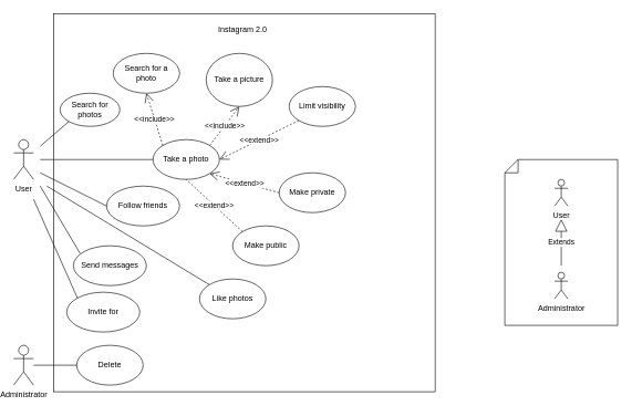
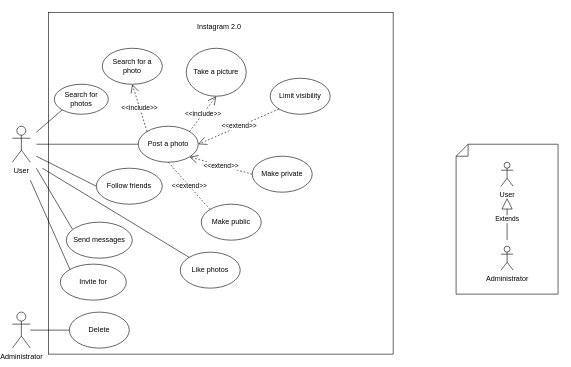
  <mxCell id="0" />
  <mxCell id="1" parent="0" />
  <mxCell id="2" value="" style="rounded=0;whiteSpace=wrap;html=1;" vertex="1" parent="1"><mxGeometry x="80" y="20" width="575" height="570" as="geometry" /></mxCell>
  <mxCell id="3" value="Administrator" style="shape=umlActor;verticalLabelPosition=bottom;verticalAlign=top;html=1;outlineConnect=0;" vertex="1" parent="1"><mxGeometry x="20" y="520" width="30" height="60" as="geometry" /></mxCell>
  <mxCell id="4" value="User" style="shape=umlActor;verticalLabelPosition=bottom;verticalAlign=top;html=1;outlineConnect=0;" vertex="1" parent="1"><mxGeometry x="20" y="210" width="30" height="60" as="geometry" /></mxCell>
- <mxCell id="5" value="Take a photo" style="ellipse;whiteSpace=wrap;html=1;" vertex="1" parent="1"><mxGeometry x="230" y="210" width="100" height="60" as="geometry" /></mxCell>
+ <mxCell id="5" value="Post a photo" style="ellipse;whiteSpace=wrap;html=1;" vertex="1" parent="1"><mxGeometry x="230" y="210" width="100" height="60" as="geometry" /></mxCell>
  <mxCell id="6" value="Take a picture" style="ellipse;whiteSpace=wrap;html=1;" vertex="1" parent="1"><mxGeometry x="310" y="80" width="100" height="80" as="geometry" /></mxCell>
  <mxCell id="7" value="Search for a photo" style="ellipse;whiteSpace=wrap;html=1;" vertex="1" parent="1"><mxGeometry x="170" y="80" width="100" height="60" as="geometry" /></mxCell>
  <mxCell id="8" value="&amp;lt;&amp;lt;include&amp;gt;&amp;gt;" style="endArrow=open;endSize=12;dashed=1;html=1;rounded=0;entryX=0.5;entryY=1;entryDx=0;entryDy=0;exitX=0;exitY=0;exitDx=0;exitDy=0;" edge="1" parent="1" source="5" target="7"><mxGeometry width="160" relative="1" as="geometry"><mxPoint x="570" y="330" as="sourcePoint" /><mxPoint x="730" y="330" as="targetPoint" /></mxGeometry></mxCell>
  <mxCell id="9" value="&amp;lt;&amp;lt;include&amp;gt;&amp;gt;" style="endArrow=open;endSize=12;dashed=1;html=1;rounded=0;entryX=0.5;entryY=1;entryDx=0;entryDy=0;exitX=1;exitY=0;exitDx=0;exitDy=0;" edge="1" parent="1" source="5" target="6"><mxGeometry width="160" relative="1" as="geometry"><mxPoint x="570" y="330" as="sourcePoint" /><mxPoint x="410" y="170" as="targetPoint" /></mxGeometry></mxCell>
  <mxCell id="10" value="" style="endArrow=none;html=1;rounded=0;entryX=0;entryY=0.5;entryDx=0;entryDy=0;" edge="1" parent="1" target="5"><mxGeometry relative="1" as="geometry"><mxPoint x="60" y="240" as="sourcePoint" /><mxPoint x="730" y="330" as="targetPoint" /></mxGeometry></mxCell>
- <mxCell id="11" value="Limit visibility" style="ellipse;whiteSpace=wrap;html=1;" vertex="1" parent="1"><mxGeometry x="435" y="130" width="100" height="60" as="geometry" /></mxCell>
+ <mxCell id="11" value="Limit visibility" style="ellipse;whiteSpace=wrap;html=1;" vertex="1" parent="1"><mxGeometry x="450" y="130" width="100" height="60" as="geometry" /></mxCell>
  <mxCell id="12" value="Make private" style="ellipse;whiteSpace=wrap;html=1;" vertex="1" parent="1"><mxGeometry x="420" y="260" width="100" height="60" as="geometry" /></mxCell>
- <mxCell id="13" value="Make public" style="ellipse;whiteSpace=wrap;html=1;" vertex="1" parent="1"><mxGeometry x="350" y="340" width="100" height="60" as="geometry" /></mxCell>
+ <mxCell id="13" value="Make public" style="ellipse;whiteSpace=wrap;html=1;" vertex="1" parent="1"><mxGeometry x="335" y="340" width="100" height="60" as="geometry" /></mxCell>
  <mxCell id="14" value="&amp;lt;&amp;lt;extend&amp;gt;&amp;gt;" style="endArrow=none;endSize=12;dashed=1;html=1;rounded=0;entryX=0.5;entryY=1;entryDx=0;entryDy=0;exitX=0;exitY=0;exitDx=0;exitDy=0;" edge="1" parent="1" source="13" target="5"><mxGeometry width="160" relative="1" as="geometry"><mxPoint x="570" y="330" as="sourcePoint" /><mxPoint x="730" y="330" as="targetPoint" /></mxGeometry></mxCell>
  <mxCell id="15" value="&amp;lt;&amp;lt;extend&amp;gt;&amp;gt;" style="endArrow=open;endSize=12;dashed=1;html=1;rounded=0;entryX=1;entryY=1;entryDx=0;entryDy=0;exitX=0;exitY=0.5;exitDx=0;exitDy=0;" edge="1" parent="1" source="12" target="5"><mxGeometry width="160" relative="1" as="geometry"><mxPoint x="570" y="330" as="sourcePoint" /><mxPoint x="730" y="330" as="targetPoint" /></mxGeometry></mxCell>
  <mxCell id="16" value="&amp;lt;&amp;lt;extend&amp;gt;&amp;gt;" style="endArrow=open;endSize=12;dashed=1;html=1;rounded=0;entryX=1;entryY=0.5;entryDx=0;entryDy=0;exitX=0;exitY=1;exitDx=0;exitDy=0;" edge="1" parent="1" source="11" target="5"><mxGeometry width="160" relative="1" as="geometry"><mxPoint x="570" y="330" as="sourcePoint" /><mxPoint x="730" y="330" as="targetPoint" /></mxGeometry></mxCell>
  <mxCell id="17" value="Follow friends" style="ellipse;whiteSpace=wrap;html=1;" vertex="1" parent="1"><mxGeometry x="160" y="280" width="110" height="60" as="geometry" /></mxCell>
  <mxCell id="18" value="Invite for" style="ellipse;whiteSpace=wrap;html=1;" vertex="1" parent="1"><mxGeometry x="100" y="440" width="110" height="60" as="geometry" /></mxCell>
  <mxCell id="19" value="Send messages" style="ellipse;whiteSpace=wrap;html=1;" vertex="1" parent="1"><mxGeometry x="110" y="370" width="110" height="60" as="geometry" /></mxCell>
  <mxCell id="20" value="Like photos" style="ellipse;whiteSpace=wrap;html=1;" vertex="1" parent="1"><mxGeometry x="300" y="420" width="100" height="60" as="geometry" /></mxCell>
  <mxCell id="21" value="Search for photos" style="ellipse;whiteSpace=wrap;html=1;" vertex="1" parent="1"><mxGeometry x="90" y="140" width="90" height="50" as="geometry" /></mxCell>
  <mxCell id="22" value="" style="endArrow=none;html=1;rounded=0;exitX=0;exitY=0.5;exitDx=0;exitDy=0;" edge="1" parent="1" source="17"><mxGeometry width="50" height="50" relative="1" as="geometry"><mxPoint x="630" y="360" as="sourcePoint" /><mxPoint x="60" y="260" as="targetPoint" /></mxGeometry></mxCell>
  <mxCell id="23" value="" style="endArrow=none;html=1;rounded=0;exitX=0.091;exitY=0.19;exitDx=0;exitDy=0;exitPerimeter=0;" edge="1" parent="1" source="19"><mxGeometry width="50" height="50" relative="1" as="geometry"><mxPoint x="630" y="360" as="sourcePoint" /><mxPoint x="60" y="280" as="targetPoint" /></mxGeometry></mxCell>
  <mxCell id="24" value="" style="endArrow=none;html=1;rounded=0;exitX=0;exitY=0;exitDx=0;exitDy=0;" edge="1" parent="1" source="18"><mxGeometry width="50" height="50" relative="1" as="geometry"><mxPoint x="630" y="360" as="sourcePoint" /><mxPoint x="50" y="300" as="targetPoint" /></mxGeometry></mxCell>
  <mxCell id="25" value="" style="endArrow=none;html=1;rounded=0;" edge="1" parent="1" source="20"><mxGeometry width="50" height="50" relative="1" as="geometry"><mxPoint x="630" y="360" as="sourcePoint" /><mxPoint x="70" y="280" as="targetPoint" /></mxGeometry></mxCell>
  <mxCell id="26" value="" style="endArrow=none;html=1;rounded=0;entryX=0;entryY=1;entryDx=0;entryDy=0;" edge="1" parent="1" target="21"><mxGeometry width="50" height="50" relative="1" as="geometry"><mxPoint x="60" y="220" as="sourcePoint" /><mxPoint x="680" y="310" as="targetPoint" /></mxGeometry></mxCell>
  <mxCell id="27" value="Delete" style="ellipse;whiteSpace=wrap;html=1;" vertex="1" parent="1"><mxGeometry x="115" y="520" width="100" height="60" as="geometry" /></mxCell>
  <mxCell id="28" value="" style="endArrow=none;html=1;rounded=0;exitX=0;exitY=0.5;exitDx=0;exitDy=0;" edge="1" parent="1" source="27" target="3"><mxGeometry width="50" height="50" relative="1" as="geometry"><mxPoint x="630" y="560" as="sourcePoint" /><mxPoint x="680" y="510" as="targetPoint" /></mxGeometry></mxCell>
  <mxCell id="29" value="Instagram 2.0" style="text;html=1;strokeColor=none;fillColor=none;align=center;verticalAlign=middle;whiteSpace=wrap;rounded=0;" vertex="1" parent="1"><mxGeometry x="310" y="30" width="110" height="30" as="geometry" /></mxCell>
  <mxCell id="30" value="" style="shape=note;size=20;whiteSpace=wrap;html=1;direction=north;" vertex="1" parent="1"><mxGeometry x="760" y="240" width="170" height="250" as="geometry" /></mxCell>
  <mxCell id="31" value="" style="group" vertex="1" connectable="0" parent="1"><mxGeometry x="835" y="270" width="20" height="180" as="geometry" /></mxCell>
  <mxCell id="32" value="User" style="shape=umlActor;verticalLabelPosition=bottom;verticalAlign=top;html=1;" vertex="1" parent="31"><mxGeometry width="20" height="40" as="geometry" /></mxCell>
  <mxCell id="33" value="Administrator" style="shape=umlActor;verticalLabelPosition=bottom;verticalAlign=top;html=1;" vertex="1" parent="31"><mxGeometry y="140" width="20" height="40" as="geometry" /></mxCell>
  <mxCell id="34" value="Extends" style="endArrow=block;endSize=16;endFill=0;html=1;rounded=0;" edge="1" parent="31"><mxGeometry width="160" relative="1" as="geometry"><mxPoint x="10" y="130" as="sourcePoint" /><mxPoint x="10" y="60" as="targetPoint" /></mxGeometry></mxCell>
